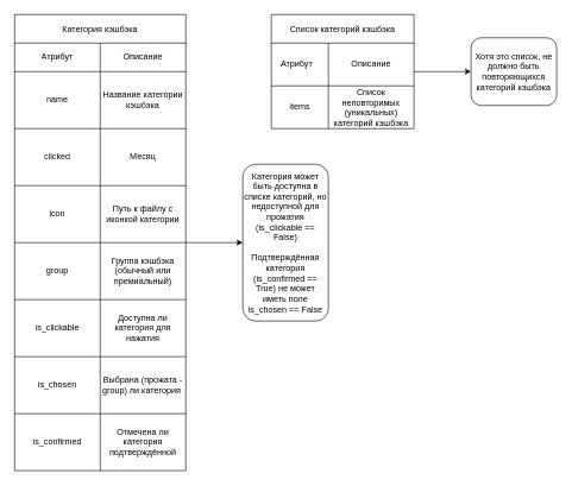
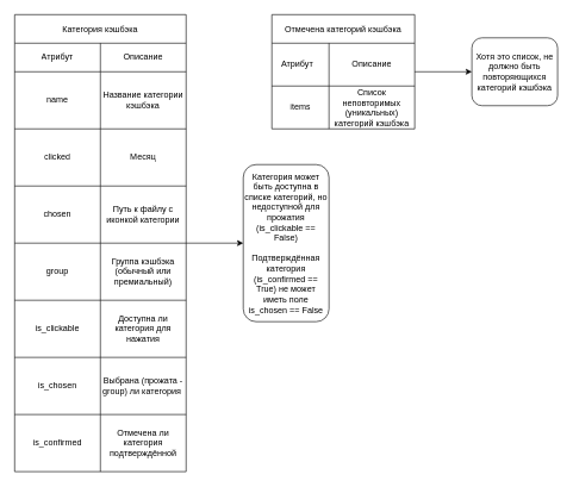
  <mxCell id="0" />
  <mxCell id="1" parent="0" />
  <mxCell id="2" value="" style="edgeStyle=orthogonalEdgeStyle;rounded=0;orthogonalLoop=1;jettySize=auto;html=1;" parent="1" source="3" target="28" edge="1"><mxGeometry relative="1" as="geometry" /></mxCell>
  <mxCell id="3" value="Категория кэшбэка" style="shape=table;startSize=40;container=1;collapsible=0;childLayout=tableLayout;" parent="1" vertex="1"><mxGeometry x="20" y="20" width="240" height="640" as="geometry" /></mxCell>
  <mxCell id="4" value="" style="shape=tableRow;horizontal=0;startSize=0;swimlaneHead=0;swimlaneBody=0;strokeColor=inherit;top=0;left=0;bottom=0;right=0;collapsible=0;dropTarget=0;fillColor=none;points=[[0,0.5],[1,0.5]];portConstraint=eastwest;" parent="3" vertex="1"><mxGeometry y="40" width="240" height="40" as="geometry" /></mxCell>
  <mxCell id="5" value="Атрибут" style="shape=partialRectangle;html=1;whiteSpace=wrap;connectable=0;strokeColor=inherit;overflow=hidden;fillColor=none;top=0;left=0;bottom=0;right=0;pointerEvents=1;" parent="4" vertex="1"><mxGeometry width="120" height="40" as="geometry"><mxRectangle width="120" height="40" as="alternateBounds" /></mxGeometry></mxCell>
  <mxCell id="6" value="Описание" style="shape=partialRectangle;html=1;whiteSpace=wrap;connectable=0;strokeColor=inherit;overflow=hidden;fillColor=none;top=0;left=0;bottom=0;right=0;pointerEvents=1;" parent="4" vertex="1"><mxGeometry x="120" width="120" height="40" as="geometry"><mxRectangle width="120" height="40" as="alternateBounds" /></mxGeometry></mxCell>
  <mxCell id="7" value="" style="shape=tableRow;horizontal=0;startSize=0;swimlaneHead=0;swimlaneBody=0;strokeColor=inherit;top=0;left=0;bottom=0;right=0;collapsible=0;dropTarget=0;fillColor=none;points=[[0,0.5],[1,0.5]];portConstraint=eastwest;" parent="3" vertex="1"><mxGeometry y="80" width="240" height="80" as="geometry" /></mxCell>
  <mxCell id="8" value="name" style="shape=partialRectangle;html=1;whiteSpace=wrap;connectable=0;strokeColor=inherit;overflow=hidden;fillColor=none;top=0;left=0;bottom=0;right=0;pointerEvents=1;" parent="7" vertex="1"><mxGeometry width="120" height="80" as="geometry"><mxRectangle width="120" height="80" as="alternateBounds" /></mxGeometry></mxCell>
  <mxCell id="9" value="Название категории кэшбэка" style="shape=partialRectangle;html=1;whiteSpace=wrap;connectable=0;strokeColor=inherit;overflow=hidden;fillColor=none;top=0;left=0;bottom=0;right=0;pointerEvents=1;" parent="7" vertex="1"><mxGeometry x="120" width="120" height="80" as="geometry"><mxRectangle width="120" height="80" as="alternateBounds" /></mxGeometry></mxCell>
  <mxCell id="10" style="shape=tableRow;horizontal=0;startSize=0;swimlaneHead=0;swimlaneBody=0;strokeColor=inherit;top=0;left=0;bottom=0;right=0;collapsible=0;dropTarget=0;fillColor=none;points=[[0,0.5],[1,0.5]];portConstraint=eastwest;" parent="3" vertex="1"><mxGeometry y="160" width="240" height="80" as="geometry" /></mxCell>
  <mxCell id="11" value="clicked" style="shape=partialRectangle;html=1;whiteSpace=wrap;connectable=0;strokeColor=inherit;overflow=hidden;fillColor=none;top=0;left=0;bottom=0;right=0;pointerEvents=1;" parent="10" vertex="1"><mxGeometry width="120" height="80" as="geometry"><mxRectangle width="120" height="80" as="alternateBounds" /></mxGeometry></mxCell>
  <mxCell id="12" value="Месяц" style="shape=partialRectangle;html=1;whiteSpace=wrap;connectable=0;strokeColor=inherit;overflow=hidden;fillColor=none;top=0;left=0;bottom=0;right=0;pointerEvents=1;" parent="10" vertex="1"><mxGeometry x="120" width="120" height="80" as="geometry"><mxRectangle width="120" height="80" as="alternateBounds" /></mxGeometry></mxCell>
  <mxCell id="13" value="" style="shape=tableRow;horizontal=0;startSize=0;swimlaneHead=0;swimlaneBody=0;strokeColor=inherit;top=0;left=0;bottom=0;right=0;collapsible=0;dropTarget=0;fillColor=none;points=[[0,0.5],[1,0.5]];portConstraint=eastwest;" parent="3" vertex="1"><mxGeometry y="240" width="240" height="80" as="geometry" /></mxCell>
- <mxCell id="14" value="icon" style="shape=partialRectangle;html=1;whiteSpace=wrap;connectable=0;strokeColor=inherit;overflow=hidden;fillColor=none;top=0;left=0;bottom=0;right=0;pointerEvents=1;" parent="13" vertex="1"><mxGeometry width="120" height="80" as="geometry"><mxRectangle width="120" height="80" as="alternateBounds" /></mxGeometry></mxCell>
+ <mxCell id="14" value="chosen" style="shape=partialRectangle;html=1;whiteSpace=wrap;connectable=0;strokeColor=inherit;overflow=hidden;fillColor=none;top=0;left=0;bottom=0;right=0;pointerEvents=1;" parent="13" vertex="1"><mxGeometry width="120" height="80" as="geometry"><mxRectangle width="120" height="80" as="alternateBounds" /></mxGeometry></mxCell>
  <mxCell id="15" value="Путь к файлу с иконкой категории" style="shape=partialRectangle;html=1;whiteSpace=wrap;connectable=0;strokeColor=inherit;overflow=hidden;fillColor=none;top=0;left=0;bottom=0;right=0;pointerEvents=1;" parent="13" vertex="1"><mxGeometry x="120" width="120" height="80" as="geometry"><mxRectangle width="120" height="80" as="alternateBounds" /></mxGeometry></mxCell>
  <mxCell id="16" style="shape=tableRow;horizontal=0;startSize=0;swimlaneHead=0;swimlaneBody=0;strokeColor=inherit;top=0;left=0;bottom=0;right=0;collapsible=0;dropTarget=0;fillColor=none;points=[[0,0.5],[1,0.5]];portConstraint=eastwest;" parent="3" vertex="1"><mxGeometry y="320" width="240" height="80" as="geometry" /></mxCell>
  <mxCell id="17" value="group" style="shape=partialRectangle;html=1;whiteSpace=wrap;connectable=0;strokeColor=inherit;overflow=hidden;fillColor=none;top=0;left=0;bottom=0;right=0;pointerEvents=1;" parent="16" vertex="1"><mxGeometry width="120" height="80" as="geometry"><mxRectangle width="120" height="80" as="alternateBounds" /></mxGeometry></mxCell>
  <mxCell id="18" value="Группа кэшбэка (обычный или премиальный)" style="shape=partialRectangle;html=1;whiteSpace=wrap;connectable=0;strokeColor=inherit;overflow=hidden;fillColor=none;top=0;left=0;bottom=0;right=0;pointerEvents=1;" parent="16" vertex="1"><mxGeometry x="120" width="120" height="80" as="geometry"><mxRectangle width="120" height="80" as="alternateBounds" /></mxGeometry></mxCell>
  <mxCell id="19" value="" style="shape=tableRow;horizontal=0;startSize=0;swimlaneHead=0;swimlaneBody=0;strokeColor=inherit;top=0;left=0;bottom=0;right=0;collapsible=0;dropTarget=0;fillColor=none;points=[[0,0.5],[1,0.5]];portConstraint=eastwest;" parent="3" vertex="1"><mxGeometry y="400" width="240" height="80" as="geometry" /></mxCell>
  <mxCell id="20" value="is_clickable" style="shape=partialRectangle;html=1;whiteSpace=wrap;connectable=0;strokeColor=inherit;overflow=hidden;fillColor=none;top=0;left=0;bottom=0;right=0;pointerEvents=1;" parent="19" vertex="1"><mxGeometry width="120" height="80" as="geometry"><mxRectangle width="120" height="80" as="alternateBounds" /></mxGeometry></mxCell>
  <mxCell id="21" value="Доступна ли категория для нажатия" style="shape=partialRectangle;html=1;whiteSpace=wrap;connectable=0;strokeColor=inherit;overflow=hidden;fillColor=none;top=0;left=0;bottom=0;right=0;pointerEvents=1;" parent="19" vertex="1"><mxGeometry x="120" width="120" height="80" as="geometry"><mxRectangle width="120" height="80" as="alternateBounds" /></mxGeometry></mxCell>
  <mxCell id="22" style="shape=tableRow;horizontal=0;startSize=0;swimlaneHead=0;swimlaneBody=0;strokeColor=inherit;top=0;left=0;bottom=0;right=0;collapsible=0;dropTarget=0;fillColor=none;points=[[0,0.5],[1,0.5]];portConstraint=eastwest;" parent="3" vertex="1"><mxGeometry y="480" width="240" height="80" as="geometry" /></mxCell>
  <mxCell id="23" value="is_chosen" style="shape=partialRectangle;html=1;whiteSpace=wrap;connectable=0;strokeColor=inherit;overflow=hidden;fillColor=none;top=0;left=0;bottom=0;right=0;pointerEvents=1;" parent="22" vertex="1"><mxGeometry width="120" height="80" as="geometry"><mxRectangle width="120" height="80" as="alternateBounds" /></mxGeometry></mxCell>
  <mxCell id="24" value="Выбрана (прожата - group) ли категория&amp;nbsp;" style="shape=partialRectangle;html=1;whiteSpace=wrap;connectable=0;strokeColor=inherit;overflow=hidden;fillColor=none;top=0;left=0;bottom=0;right=0;pointerEvents=1;" parent="22" vertex="1"><mxGeometry x="120" width="120" height="80" as="geometry"><mxRectangle width="120" height="80" as="alternateBounds" /></mxGeometry></mxCell>
  <mxCell id="25" style="shape=tableRow;horizontal=0;startSize=0;swimlaneHead=0;swimlaneBody=0;strokeColor=inherit;top=0;left=0;bottom=0;right=0;collapsible=0;dropTarget=0;fillColor=none;points=[[0,0.5],[1,0.5]];portConstraint=eastwest;" parent="3" vertex="1"><mxGeometry y="560" width="240" height="80" as="geometry" /></mxCell>
  <mxCell id="26" value="is_confirmed" style="shape=partialRectangle;html=1;whiteSpace=wrap;connectable=0;strokeColor=inherit;overflow=hidden;fillColor=none;top=0;left=0;bottom=0;right=0;pointerEvents=1;" parent="25" vertex="1"><mxGeometry width="120" height="80" as="geometry"><mxRectangle width="120" height="80" as="alternateBounds" /></mxGeometry></mxCell>
  <mxCell id="27" value="Отмечена ли категория подтверждённой" style="shape=partialRectangle;html=1;whiteSpace=wrap;connectable=0;strokeColor=inherit;overflow=hidden;fillColor=none;top=0;left=0;bottom=0;right=0;pointerEvents=1;" parent="25" vertex="1"><mxGeometry x="120" width="120" height="80" as="geometry"><mxRectangle width="120" height="80" as="alternateBounds" /></mxGeometry></mxCell>
  <mxCell id="28" value="Категория может быть доступна в списке категорий, но недоступной для прожатия (is_clickable == False)&lt;div&gt;&lt;br&gt;&lt;/div&gt;&lt;div&gt;Подтверждённая категория (is_confirmed == True) не может иметь поле is_chosen == False&lt;/div&gt;" style="rounded=1;whiteSpace=wrap;html=1;startSize=40;" parent="1" vertex="1"><mxGeometry x="340" y="230" width="120" height="220" as="geometry" /></mxCell>
  <mxCell id="29" value="" style="edgeStyle=orthogonalEdgeStyle;rounded=0;orthogonalLoop=1;jettySize=auto;html=1;" parent="1" source="30" target="37" edge="1"><mxGeometry relative="1" as="geometry" /></mxCell>
- <mxCell id="30" value="Список категорий кэшбэка" style="shape=table;startSize=40;container=1;collapsible=0;childLayout=tableLayout;" parent="1" vertex="1"><mxGeometry x="380" y="20" width="200" height="160" as="geometry" /></mxCell>
+ <mxCell id="30" value="Отмечена категорий кэшбэка" style="shape=table;startSize=40;container=1;collapsible=0;childLayout=tableLayout;" parent="1" vertex="1"><mxGeometry x="380" y="20" width="200" height="160" as="geometry" /></mxCell>
  <mxCell id="31" value="" style="shape=tableRow;horizontal=0;startSize=0;swimlaneHead=0;swimlaneBody=0;strokeColor=inherit;top=0;left=0;bottom=0;right=0;collapsible=0;dropTarget=0;fillColor=none;points=[[0,0.5],[1,0.5]];portConstraint=eastwest;" parent="30" vertex="1"><mxGeometry y="40" width="200" height="60" as="geometry" /></mxCell>
  <mxCell id="32" value="Атрибут&lt;span style=&quot;white-space: pre;&quot;&gt;&#09;&lt;/span&gt;" style="shape=partialRectangle;html=1;whiteSpace=wrap;connectable=0;strokeColor=inherit;overflow=hidden;fillColor=none;top=0;left=0;bottom=0;right=0;pointerEvents=1;" parent="31" vertex="1"><mxGeometry width="80" height="60" as="geometry"><mxRectangle width="80" height="60" as="alternateBounds" /></mxGeometry></mxCell>
  <mxCell id="33" value="Описание" style="shape=partialRectangle;html=1;whiteSpace=wrap;connectable=0;strokeColor=inherit;overflow=hidden;fillColor=none;top=0;left=0;bottom=0;right=0;pointerEvents=1;" parent="31" vertex="1"><mxGeometry x="80" width="120" height="60" as="geometry"><mxRectangle width="120" height="60" as="alternateBounds" /></mxGeometry></mxCell>
  <mxCell id="34" value="" style="shape=tableRow;horizontal=0;startSize=0;swimlaneHead=0;swimlaneBody=0;strokeColor=inherit;top=0;left=0;bottom=0;right=0;collapsible=0;dropTarget=0;fillColor=none;points=[[0,0.5],[1,0.5]];portConstraint=eastwest;" parent="30" vertex="1"><mxGeometry y="100" width="200" height="60" as="geometry" /></mxCell>
  <mxCell id="35" value="items" style="shape=partialRectangle;html=1;whiteSpace=wrap;connectable=0;strokeColor=inherit;overflow=hidden;fillColor=none;top=0;left=0;bottom=0;right=0;pointerEvents=1;" parent="34" vertex="1"><mxGeometry width="80" height="60" as="geometry"><mxRectangle width="80" height="60" as="alternateBounds" /></mxGeometry></mxCell>
  <mxCell id="36" value="Список неповторимых (уникальных) категорий кэшбэка" style="shape=partialRectangle;html=1;whiteSpace=wrap;connectable=0;strokeColor=inherit;overflow=hidden;fillColor=none;top=0;left=0;bottom=0;right=0;pointerEvents=1;" parent="34" vertex="1"><mxGeometry x="80" width="120" height="60" as="geometry"><mxRectangle width="120" height="60" as="alternateBounds" /></mxGeometry></mxCell>
  <mxCell id="37" value="Хотя это список, не должно быть повторяющихся категорий кэшбэка" style="rounded=1;whiteSpace=wrap;html=1;startSize=40;" parent="1" vertex="1"><mxGeometry x="660" y="52.5" width="120" height="95" as="geometry" /></mxCell>
